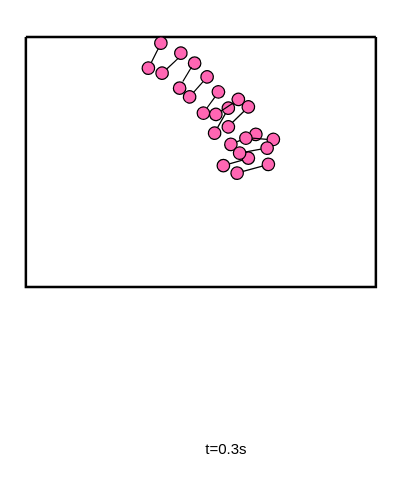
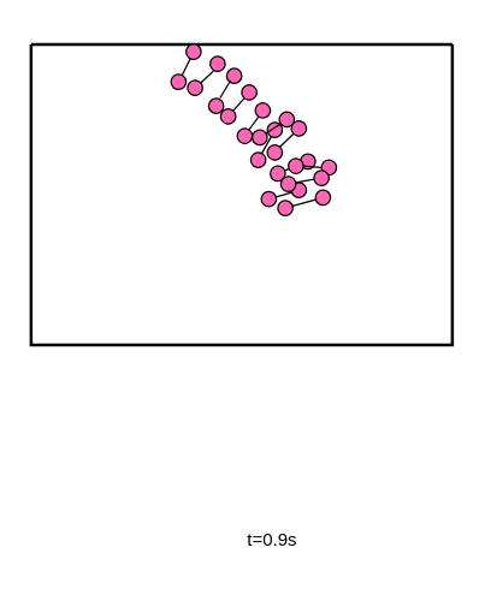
  <mxCell id="0" />
  <mxCell id="1" parent="0" />
  <mxCell id="2" value="" style="swimlane;startSize=0;strokeWidth=2;" vertex="1" parent="1"><mxGeometry x="20" y="29" width="280" height="200" as="geometry"><mxRectangle x="120" y="280" width="50" height="40" as="alternateBounds" /></mxGeometry></mxCell>
  <mxCell id="3" value="" style="group;rotation=40;" vertex="1" connectable="0" parent="2"><mxGeometry x="174" y="91" width="20" height="30" as="geometry" /></mxCell>
  <mxCell id="4" value="" style="ellipse;whiteSpace=wrap;html=1;aspect=fixed;fillColor=#FF66B3;rotation=40;" vertex="1" parent="3"><mxGeometry x="15" y="6" width="10" height="10" as="geometry" /></mxCell>
  <mxCell id="5" value="" style="ellipse;whiteSpace=wrap;html=1;aspect=fixed;fillColor=#FF66B3;rotation=40;" vertex="1" parent="3"><mxGeometry x="-10" y="13" width="10" height="10" as="geometry" /></mxCell>
  <mxCell id="6" value="" style="endArrow=none;html=1;rounded=0;startArrow=none;" edge="1" parent="3" source="5" target="4"><mxGeometry width="50" height="50" relative="1" as="geometry"><mxPoint x="-33" y="51" as="sourcePoint" /><mxPoint x="37" y="44" as="targetPoint" /></mxGeometry></mxCell>
  <mxCell id="7" value="" style="group;rotation=40;" vertex="1" connectable="0" parent="3"><mxGeometry x="-10" y="-24" width="20" height="30" as="geometry" /></mxCell>
  <mxCell id="8" value="" style="ellipse;whiteSpace=wrap;html=1;aspect=fixed;fillColor=#FF66B3;rotation=40;" vertex="1" parent="7"><mxGeometry x="15" y="6" width="10" height="10" as="geometry" /></mxCell>
  <mxCell id="9" value="" style="ellipse;whiteSpace=wrap;html=1;aspect=fixed;fillColor=#FF66B3;rotation=40;" vertex="1" parent="7"><mxGeometry x="-5" y="14" width="10" height="10" as="geometry" /></mxCell>
  <mxCell id="10" value="" style="endArrow=none;html=1;rounded=0;startArrow=none;" edge="1" parent="7" source="9" target="8"><mxGeometry width="50" height="50" relative="1" as="geometry"><mxPoint x="-33" y="51" as="sourcePoint" /><mxPoint x="37" y="44" as="targetPoint" /></mxGeometry></mxCell>
  <mxCell id="11" value="" style="group;rotation=20;" vertex="1" connectable="0" parent="2"><mxGeometry x="133" y="43" width="20" height="30" as="geometry" /></mxCell>
  <mxCell id="12" value="" style="ellipse;whiteSpace=wrap;html=1;aspect=fixed;fillColor=#FF66B3;rotation=20;" vertex="1" parent="11"><mxGeometry x="16" y="-4" width="10" height="10" as="geometry" /></mxCell>
  <mxCell id="13" value="" style="ellipse;whiteSpace=wrap;html=1;aspect=fixed;fillColor=#FF66B3;rotation=20;" vertex="1" parent="11"><mxGeometry x="4" y="13" width="10" height="10" as="geometry" /></mxCell>
  <mxCell id="14" value="" style="endArrow=none;html=1;rounded=0;startArrow=none;" edge="1" parent="11" source="13" target="12"><mxGeometry width="50" height="50" relative="1" as="geometry"><mxPoint x="-18" y="64" as="sourcePoint" /><mxPoint x="45" y="33" as="targetPoint" /></mxGeometry></mxCell>
  <mxCell id="15" value="" style="group;rotation=15;" vertex="1" connectable="0" parent="11"><mxGeometry x="-5" y="-18" width="20" height="30" as="geometry" /></mxCell>
  <mxCell id="16" value="" style="ellipse;whiteSpace=wrap;html=1;aspect=fixed;fillColor=#FF66B3;rotation=15;" vertex="1" parent="15"><mxGeometry x="12" y="2" width="10" height="10" as="geometry" /></mxCell>
  <mxCell id="17" value="" style="ellipse;whiteSpace=wrap;html=1;aspect=fixed;fillColor=#FF66B3;rotation=15;" vertex="1" parent="15"><mxGeometry x="-2" y="18" width="10" height="10" as="geometry" /></mxCell>
  <mxCell id="18" value="" style="endArrow=none;html=1;rounded=0;startArrow=none;" edge="1" parent="15" source="17" target="16"><mxGeometry width="50" height="50" relative="1" as="geometry"><mxPoint x="-14" y="66" as="sourcePoint" /><mxPoint x="47" y="30" as="targetPoint" /></mxGeometry></mxCell>
  <mxCell id="19" value="" style="group;rotation=90;" vertex="1" connectable="0" parent="2"><mxGeometry x="119" y="16" width="20" height="30" as="geometry" /></mxCell>
  <mxCell id="20" value="" style="ellipse;whiteSpace=wrap;html=1;aspect=fixed;fillColor=#FF66B3;rotation=0;" vertex="1" parent="19"><mxGeometry x="11" width="10" height="10" as="geometry" /></mxCell>
  <mxCell id="21" value="" style="ellipse;whiteSpace=wrap;html=1;aspect=fixed;fillColor=#FF66B3;rotation=0;" vertex="1" parent="19"><mxGeometry x="-1" y="20" width="10" height="10" as="geometry" /></mxCell>
  <mxCell id="22" value="" style="endArrow=none;html=1;rounded=0;startArrow=none;" edge="1" parent="19"><mxGeometry width="50" height="50" relative="1" as="geometry"><mxPoint x="6.572" y="19.713" as="sourcePoint" /><mxPoint x="13.428" y="8.287" as="targetPoint" /></mxGeometry></mxCell>
  <mxCell id="23" value="" style="group;rotation=105;" vertex="1" connectable="0" parent="2"><mxGeometry x="50" y="-9" width="20" height="30" as="geometry" /></mxCell>
  <mxCell id="24" value="" style="ellipse;whiteSpace=wrap;html=1;aspect=fixed;fillColor=#FF66B3;rotation=15;" vertex="1" parent="23"><mxGeometry x="69" y="17" width="10" height="10" as="geometry" /></mxCell>
  <mxCell id="25" value="" style="ellipse;whiteSpace=wrap;html=1;aspect=fixed;fillColor=#FF66B3;rotation=15;" vertex="1" parent="23"><mxGeometry x="54" y="33" width="10" height="10" as="geometry" /></mxCell>
  <mxCell id="26" value="" style="endArrow=none;html=1;rounded=0;startArrow=none;" edge="1" parent="23" source="25"><mxGeometry width="50" height="50" relative="1" as="geometry"><mxPoint x="43" y="81" as="sourcePoint" /><mxPoint x="72" y="26" as="targetPoint" /></mxGeometry></mxCell>
  <mxCell id="27" value="" style="group;rotation=15;" vertex="1" connectable="0" parent="1"><mxGeometry x="154" y="99" width="20" height="30" as="geometry" /></mxCell>
  <mxCell id="28" value="" style="ellipse;whiteSpace=wrap;html=1;aspect=fixed;fillColor=#FF66B3;rotation=15;" vertex="1" parent="27"><mxGeometry x="12" y="2" width="10" height="10" as="geometry" /></mxCell>
  <mxCell id="29" value="" style="ellipse;whiteSpace=wrap;html=1;aspect=fixed;fillColor=#FF66B3;rotation=15;" vertex="1" parent="27"><mxGeometry x="23" y="-18" width="10" height="10" as="geometry" /></mxCell>
  <mxCell id="30" value="" style="endArrow=none;html=1;rounded=0;startArrow=none;" edge="1" parent="27" source="29" target="28"><mxGeometry width="50" height="50" relative="1" as="geometry"><mxPoint x="-14" y="66" as="sourcePoint" /><mxPoint x="47" y="30" as="targetPoint" /></mxGeometry></mxCell>
  <mxCell id="31" value="" style="group;rotation=30;" vertex="1" connectable="0" parent="1"><mxGeometry x="171" y="70" width="20" height="30" as="geometry" /></mxCell>
  <mxCell id="32" value="" style="ellipse;whiteSpace=wrap;html=1;aspect=fixed;fillColor=#FF66B3;rotation=30;" vertex="1" parent="31"><mxGeometry x="14" y="4" width="10" height="10" as="geometry" /></mxCell>
  <mxCell id="33" value="" style="ellipse;whiteSpace=wrap;html=1;aspect=fixed;fillColor=#FF66B3;rotation=30;" vertex="1" parent="31"><mxGeometry x="-4" y="16" width="10" height="10" as="geometry" /></mxCell>
  <mxCell id="34" value="" style="endArrow=none;html=1;rounded=0;startArrow=none;" edge="1" parent="31" source="33" target="32"><mxGeometry width="50" height="50" relative="1" as="geometry"><mxPoint x="-26" y="58" as="sourcePoint" /><mxPoint x="42" y="39" as="targetPoint" /></mxGeometry></mxCell>
  <mxCell id="35" value="" style="group;rotation=45;" vertex="1" connectable="0" parent="1"><mxGeometry x="118" y="109" width="20" height="56" as="geometry" /></mxCell>
  <mxCell id="36" value="" style="ellipse;whiteSpace=wrap;html=1;aspect=fixed;fillColor=#FF66B3;rotation=45;" vertex="1" parent="35"><mxGeometry x="75" y="12" width="10" height="10" as="geometry" /></mxCell>
  <mxCell id="37" value="" style="ellipse;whiteSpace=wrap;html=1;aspect=fixed;fillColor=#FF66B3;rotation=45;" vertex="1" parent="35"><mxGeometry x="55" y="18" width="10" height="10" as="geometry" /></mxCell>
  <mxCell id="38" value="" style="endArrow=none;html=1;rounded=0;startArrow=none;" edge="1" parent="35" source="37" target="36"><mxGeometry width="50" height="50" relative="1" as="geometry"><mxPoint x="24" y="52" as="sourcePoint" /><mxPoint x="94" y="51" as="targetPoint" /></mxGeometry></mxCell>
  <mxCell id="39" value="" style="group;rotation=65;" vertex="1" connectable="0" parent="35"><mxGeometry x="52" y="-16" width="20" height="40" as="geometry" /></mxCell>
  <mxCell id="40" value="" style="ellipse;whiteSpace=wrap;html=1;aspect=fixed;fillColor=#FF66B3;rotation=65;" vertex="1" parent="39"><mxGeometry x="43" y="13" width="10" height="10" as="geometry" /></mxCell>
  <mxCell id="41" value="" style="ellipse;whiteSpace=wrap;html=1;aspect=fixed;fillColor=#FF66B3;rotation=65;" vertex="1" parent="39"><mxGeometry x="21" y="12" width="10" height="10" as="geometry" /></mxCell>
  <mxCell id="42" value="" style="endArrow=none;html=1;rounded=0;startArrow=none;" edge="1" parent="39"><mxGeometry width="50" height="50" relative="1" as="geometry"><mxPoint x="31" y="17" as="sourcePoint" /><mxPoint x="43" y="18" as="targetPoint" /></mxGeometry></mxCell>
  <mxCell id="43" value="" style="group;rotation=140;" vertex="1" connectable="0" parent="39"><mxGeometry x="-11" y="9" width="20" height="30" as="geometry" /></mxCell>
  <mxCell id="44" value="" style="ellipse;whiteSpace=wrap;html=1;aspect=fixed;fillColor=#FF66B3;rotation=50;" vertex="1" parent="43"><mxGeometry x="49" y="11" width="10" height="10" as="geometry" /></mxCell>
  <mxCell id="45" value="" style="ellipse;whiteSpace=wrap;html=1;aspect=fixed;fillColor=#FF66B3;rotation=50;" vertex="1" parent="43"><mxGeometry x="27" y="15" width="10" height="10" as="geometry" /></mxCell>
  <mxCell id="46" value="" style="endArrow=none;html=1;rounded=0;startArrow=none;" edge="1" parent="43" target="44"><mxGeometry width="50" height="50" relative="1" as="geometry"><mxPoint x="37" y="19" as="sourcePoint" /><mxPoint x="63" y="51" as="targetPoint" /></mxGeometry></mxCell>
  <mxCell id="47" value="" style="group;rotation=105;" vertex="1" connectable="0" parent="35"><mxGeometry x="62" y="-31" width="20" height="30" as="geometry" /></mxCell>
  <mxCell id="48" value="" style="ellipse;whiteSpace=wrap;html=1;aspect=fixed;fillColor=#FF66B3;rotation=15;" vertex="1" parent="47"><mxGeometry x="13" y="2" width="10" height="10" as="geometry" /></mxCell>
  <mxCell id="49" value="" style="ellipse;whiteSpace=wrap;html=1;aspect=fixed;fillColor=#FF66B3;rotation=15;" vertex="1" parent="47"><mxGeometry x="-3" y="18" width="10" height="10" as="geometry" /></mxCell>
  <mxCell id="50" value="" style="endArrow=none;html=1;rounded=0;startArrow=none;" edge="1" parent="47" source="49" target="48"><mxGeometry width="50" height="50" relative="1" as="geometry"><mxPoint x="-14" y="66" as="sourcePoint" /><mxPoint x="46" y="30" as="targetPoint" /></mxGeometry></mxCell>
  <mxCell id="51" value="" style="group;rotation=85;" vertex="1" connectable="0" parent="1"><mxGeometry x="113" y="29" width="20" height="30" as="geometry" /></mxCell>
  <mxCell id="52" value="" style="ellipse;whiteSpace=wrap;html=1;aspect=fixed;fillColor=#FF66B3;rotation=-5;" vertex="1" parent="51"><mxGeometry x="10" width="10" height="10" as="geometry" /></mxCell>
  <mxCell id="53" value="" style="ellipse;whiteSpace=wrap;html=1;aspect=fixed;fillColor=#FF66B3;rotation=-5;" vertex="1" parent="51"><mxGeometry y="20" width="10" height="10" as="geometry" /></mxCell>
  <mxCell id="54" value="" style="endArrow=none;html=1;rounded=0;startArrow=none;" edge="1" parent="51" source="53" target="52"><mxGeometry width="50" height="50" relative="1" as="geometry"><mxPoint x="5" y="71" as="sourcePoint" /><mxPoint x="49" y="17" as="targetPoint" /></mxGeometry></mxCell>
- <mxCell id="55" value="t=0.3s" style="text;html=1;align=center;verticalAlign=middle;resizable=0;points=[];autosize=1;strokeColor=none;fillColor=none;" vertex="1" parent="1"><mxGeometry x="150" y="344" width="60" height="30" as="geometry" /></mxCell>
+ <mxCell id="55" value="t=0.9s" style="text;html=1;align=center;verticalAlign=middle;resizable=0;points=[];autosize=1;strokeColor=none;fillColor=none;" vertex="1" parent="1"><mxGeometry x="150" y="344" width="60" height="30" as="geometry" /></mxCell>
